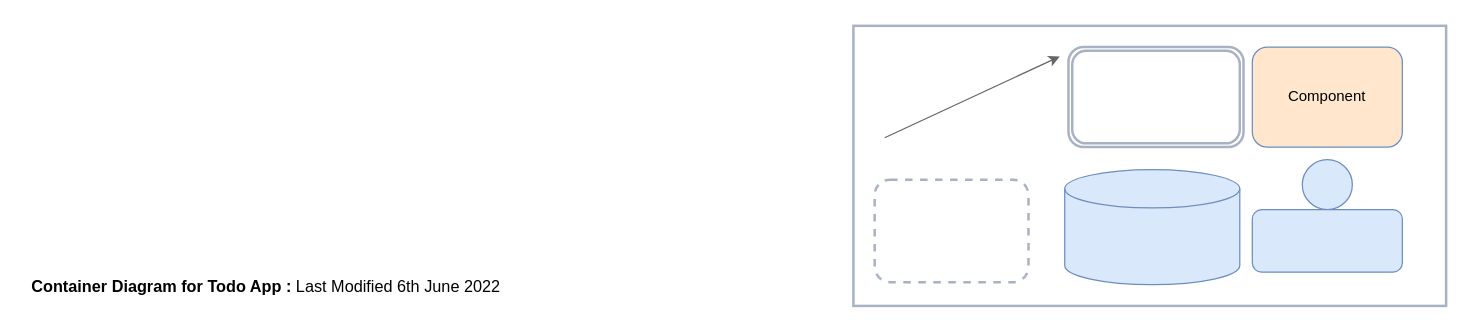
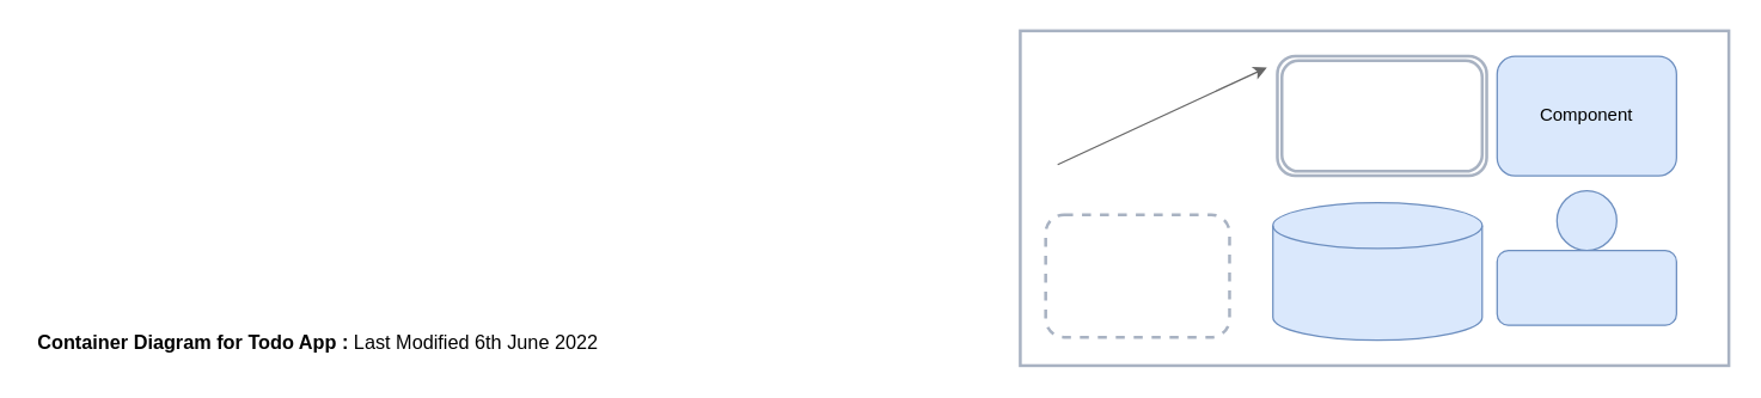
  <mxCell id="0" />
  <mxCell id="1" parent="0" />
  <mxCell id="2" value="&lt;h1 style=&quot;font-size: 13px;&quot;&gt;Container Diagram for Todo App : &lt;span style=&quot;font-weight: normal;&quot;&gt;Last Modified 6th June 2022&lt;/span&gt;&lt;/h1&gt;" style="text;html=1;strokeColor=none;fillColor=none;spacing=5;spacingTop=-20;whiteSpace=wrap;overflow=hidden;rounded=0;fontSize=13;" vertex="1" parent="1"><mxGeometry x="20" y="222" width="597" height="19" as="geometry" /></mxCell>
  <mxCell id="3" value="" style="group" vertex="1" connectable="0" parent="1"><mxGeometry x="682" y="20" width="474" height="224" as="geometry" /></mxCell>
  <mxCell id="4" value="" style="rounded=0;whiteSpace=wrap;html=1;strokeColor=#A8B2C2;strokeWidth=2;" vertex="1" parent="3"><mxGeometry width="474" height="224" as="geometry" /></mxCell>
  <mxCell id="5" value="" style="ellipse;whiteSpace=wrap;html=1;aspect=fixed;strokeWidth=1;fillColor=#dae8fc;strokeColor=#6c8ebf;" vertex="1" parent="3"><mxGeometry x="359" y="107" width="40" height="40" as="geometry" /></mxCell>
  <mxCell id="6" value="" style="rounded=1;whiteSpace=wrap;html=1;fillColor=#dae8fc;strokeColor=#6c8ebf;" vertex="1" parent="3"><mxGeometry x="319" y="147" width="120" height="50" as="geometry" /></mxCell>
- <mxCell id="7" value="Component" style="rounded=1;whiteSpace=wrap;html=1;fillColor=#ffe6cc;strokeColor=#6c8ebf;" vertex="1" parent="3"><mxGeometry x="319" y="17" width="120" height="80" as="geometry" /></mxCell>
+ <mxCell id="7" value="Component" style="rounded=1;whiteSpace=wrap;html=1;fillColor=#dae8fc;strokeColor=#6c8ebf;" vertex="1" parent="3"><mxGeometry x="319" y="17" width="120" height="80" as="geometry" /></mxCell>
  <mxCell id="8" value="" style="shape=ext;double=1;rounded=1;whiteSpace=wrap;html=1;strokeWidth=2;strokeColor=#A8B2C2;" vertex="1" parent="3"><mxGeometry x="172" y="17" width="140" height="80" as="geometry" /></mxCell>
  <mxCell id="9" value="" style="endArrow=classic;html=1;rounded=0;fillColor=#f5f5f5;strokeColor=#666666;" edge="1" parent="3"><mxGeometry width="50" height="50" relative="1" as="geometry"><mxPoint x="25" y="89.5" as="sourcePoint" /><mxPoint x="165" y="24.5" as="targetPoint" /></mxGeometry></mxCell>
  <mxCell id="10" value="" style="strokeWidth=1;html=1;shape=mxgraph.flowchart.database;whiteSpace=wrap;fillColor=#dae8fc;strokeColor=#6c8ebf;" vertex="1" parent="3"><mxGeometry x="169" y="115" width="140" height="92" as="geometry" /></mxCell>
  <mxCell id="11" value="" style="rounded=1;whiteSpace=wrap;html=1;strokeColor=#A8B2C2;strokeWidth=2;dashed=1;" vertex="1" parent="3"><mxGeometry x="17" y="123" width="123" height="82" as="geometry" /></mxCell>
